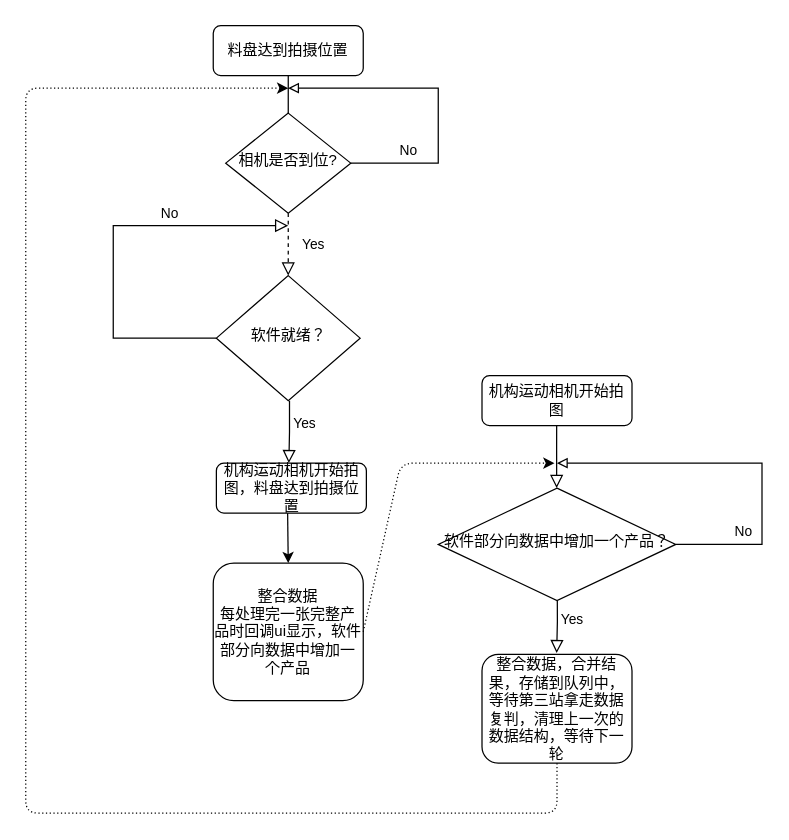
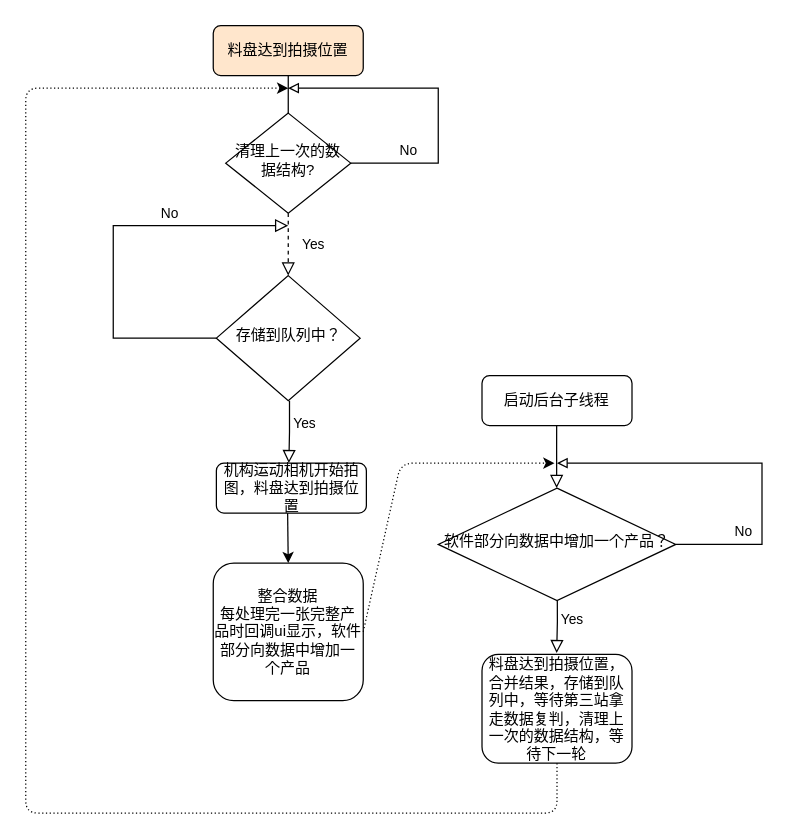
  <mxCell id="0" />
  <mxCell id="1" parent="0" />
  <mxCell id="2" value="" style="rounded=0;html=1;jettySize=auto;orthogonalLoop=1;fontSize=11;endArrow=none;endFill=0;endSize=8;strokeWidth=1;shadow=0;labelBackgroundColor=none;edgeStyle=orthogonalEdgeStyle;" parent="1" source="3" target="6" edge="1"><mxGeometry relative="1" as="geometry" /></mxCell>
- <mxCell id="3" value="料盘达到拍摄位置" style="rounded=1;whiteSpace=wrap;html=1;fontSize=12;glass=0;strokeWidth=1;shadow=0;" parent="1" vertex="1"><mxGeometry x="170" y="20" width="120" height="40" as="geometry" /></mxCell>
+ <mxCell id="3" value="料盘达到拍摄位置" style="rounded=1;whiteSpace=wrap;html=1;fontSize=12;glass=0;strokeWidth=1;shadow=0;fillColor=#ffe6cc;" parent="1" vertex="1"><mxGeometry x="170" y="20" width="120" height="40" as="geometry" /></mxCell>
  <mxCell id="4" value="Yes" style="rounded=0;html=1;jettySize=auto;orthogonalLoop=1;fontSize=11;endArrow=block;endFill=0;endSize=8;strokeWidth=1;shadow=0;labelBackgroundColor=none;edgeStyle=orthogonalEdgeStyle;dashed=1;" parent="1" source="6" target="9" edge="1"><mxGeometry y="20" relative="1" as="geometry"><mxPoint as="offset" /></mxGeometry></mxCell>
  <mxCell id="5" value="No" style="edgeStyle=orthogonalEdgeStyle;rounded=0;html=1;jettySize=auto;orthogonalLoop=1;fontSize=11;endArrow=block;endFill=0;strokeWidth=1;shadow=0;labelBackgroundColor=none;" parent="1" source="6" edge="1"><mxGeometry x="-0.636" y="10" relative="1" as="geometry"><mxPoint as="offset" /><mxPoint x="230" y="70" as="targetPoint" /><Array as="points"><mxPoint x="350" y="130" /><mxPoint x="350" y="70" /></Array></mxGeometry></mxCell>
- <mxCell id="6" value="相机是否到位?" style="rhombus;whiteSpace=wrap;html=1;shadow=0;fontFamily=Helvetica;fontSize=12;align=center;strokeWidth=1;spacing=6;spacingTop=-4;" parent="1" vertex="1"><mxGeometry x="180" y="90" width="100" height="80" as="geometry" /></mxCell>
+ <mxCell id="6" value="清理上一次的数据结构?" style="rhombus;whiteSpace=wrap;html=1;shadow=0;fontFamily=Helvetica;fontSize=12;align=center;strokeWidth=1;spacing=6;spacingTop=-4;" parent="1" vertex="1"><mxGeometry x="180" y="90" width="100" height="80" as="geometry" /></mxCell>
  <mxCell id="7" value="No" style="rounded=0;html=1;jettySize=auto;orthogonalLoop=1;fontSize=11;endArrow=block;endFill=0;endSize=8;strokeWidth=1;shadow=0;labelBackgroundColor=none;edgeStyle=orthogonalEdgeStyle;exitX=0;exitY=0.5;exitDx=0;exitDy=0;" parent="1" source="9" edge="1"><mxGeometry x="0.39" y="10" relative="1" as="geometry"><mxPoint as="offset" /><mxPoint x="230" y="180" as="targetPoint" /><Array as="points"><mxPoint x="90" y="270" /></Array></mxGeometry></mxCell>
  <mxCell id="8" value="Yes" style="edgeStyle=orthogonalEdgeStyle;rounded=0;html=1;jettySize=auto;orthogonalLoop=1;fontSize=11;endArrow=block;endFill=0;endSize=8;strokeWidth=1;shadow=0;labelBackgroundColor=none;entryX=0.5;entryY=0;entryDx=0;entryDy=0;exitX=0.5;exitY=1;exitDx=0;exitDy=0;" parent="1" edge="1"><mxGeometry x="-0.325" y="12" relative="1" as="geometry"><mxPoint y="1" as="offset" /><mxPoint x="231" y="320" as="sourcePoint" /><mxPoint x="230.5" y="370" as="targetPoint" /><Array as="points"><mxPoint x="231" y="345" /></Array></mxGeometry></mxCell>
- <mxCell id="9" value="软件就绪？" style="rhombus;whiteSpace=wrap;html=1;shadow=0;fontFamily=Helvetica;fontSize=12;align=center;strokeWidth=1;spacing=6;spacingTop=-4;" parent="1" vertex="1"><mxGeometry x="172.5" y="220" width="115" height="100" as="geometry" /></mxCell>
+ <mxCell id="9" value="存储到队列中？" style="rhombus;whiteSpace=wrap;html=1;shadow=0;fontFamily=Helvetica;fontSize=12;align=center;strokeWidth=1;spacing=6;spacingTop=-4;" parent="1" vertex="1"><mxGeometry x="172.5" y="220" width="115" height="100" as="geometry" /></mxCell>
  <mxCell id="10" value="机构运动相机开始拍图，料盘达到拍摄位置" style="rounded=1;whiteSpace=wrap;html=1;fontSize=12;glass=0;strokeWidth=1;shadow=0;" parent="1" vertex="1"><mxGeometry x="172.5" y="370" width="120" height="40" as="geometry" /></mxCell>
  <mxCell id="11" style="edgeStyle=none;orthogonalLoop=1;jettySize=auto;html=1;exitX=0;exitY=0;exitDx=0;exitDy=0;" edge="1" parent="1" source="9" target="9"><mxGeometry relative="1" as="geometry" /></mxCell>
  <mxCell id="12" style="edgeStyle=none;orthogonalLoop=1;jettySize=auto;html=1;exitX=0.5;exitY=1;exitDx=0;exitDy=0;" edge="1" parent="1" source="9" target="9"><mxGeometry relative="1" as="geometry" /></mxCell>
  <mxCell id="13" value="" style="endArrow=classic;html=1;exitX=0.5;exitY=1;exitDx=0;exitDy=0;" edge="1" parent="1"><mxGeometry width="50" height="50" relative="1" as="geometry"><mxPoint x="229.5" y="410" as="sourcePoint" /><mxPoint x="230" y="450" as="targetPoint" /></mxGeometry></mxCell>
  <mxCell id="14" value="整合数据&lt;br&gt;每处理完一张完整产品时回调ui显示，软件部分向数据中增加一个产品" style="rounded=1;whiteSpace=wrap;html=1;fontSize=12;glass=0;strokeWidth=1;shadow=0;" vertex="1" parent="1"><mxGeometry x="170" y="450" width="120" height="110" as="geometry" /></mxCell>
  <mxCell id="15" value="软件部分向数据中增加一个产品？" style="rhombus;whiteSpace=wrap;html=1;shadow=0;fontFamily=Helvetica;fontSize=12;align=center;strokeWidth=1;spacing=6;spacingTop=-4;" vertex="1" parent="1"><mxGeometry x="350" y="390" width="190" height="90" as="geometry" /></mxCell>
- <mxCell id="16" value="机构运动相机开始拍图" style="rounded=1;whiteSpace=wrap;html=1;fontSize=12;glass=0;strokeWidth=1;shadow=0;" vertex="1" parent="1"><mxGeometry x="385" y="300" width="120" height="40" as="geometry" /></mxCell>
+ <mxCell id="16" value="启动后台子线程" style="rounded=1;whiteSpace=wrap;html=1;fontSize=12;glass=0;strokeWidth=1;shadow=0;" vertex="1" parent="1"><mxGeometry x="385" y="300" width="120" height="40" as="geometry" /></mxCell>
  <mxCell id="17" value="" style="rounded=0;html=1;jettySize=auto;orthogonalLoop=1;fontSize=11;endArrow=block;endFill=0;endSize=8;strokeWidth=1;shadow=0;labelBackgroundColor=none;edgeStyle=orthogonalEdgeStyle;" edge="1" parent="1"><mxGeometry relative="1" as="geometry"><mxPoint x="444.73" y="340" as="sourcePoint" /><mxPoint x="444.73" y="390" as="targetPoint" /><Array as="points"><mxPoint x="445.23" y="360" /><mxPoint x="445.23" y="360" /></Array></mxGeometry></mxCell>
  <mxCell id="18" style="edgeStyle=none;orthogonalLoop=1;jettySize=auto;html=1;exitX=0.5;exitY=1;exitDx=0;exitDy=0;" edge="1" parent="1" source="16" target="16"><mxGeometry relative="1" as="geometry" /></mxCell>
  <mxCell id="19" value="Yes" style="edgeStyle=orthogonalEdgeStyle;rounded=0;html=1;jettySize=auto;orthogonalLoop=1;fontSize=11;endArrow=block;endFill=0;endSize=8;strokeWidth=1;shadow=0;labelBackgroundColor=none;entryX=0.5;entryY=0;entryDx=0;entryDy=0;" edge="1" parent="1"><mxGeometry x="-0.325" y="12" relative="1" as="geometry"><mxPoint y="1" as="offset" /><mxPoint x="445.25" y="480" as="sourcePoint" /><mxPoint x="444.75" y="522" as="targetPoint" /><Array as="points"><mxPoint x="445.25" y="497" /></Array></mxGeometry></mxCell>
  <mxCell id="20" value="No" style="edgeStyle=orthogonalEdgeStyle;rounded=0;html=1;jettySize=auto;orthogonalLoop=1;fontSize=11;endArrow=block;endFill=0;strokeWidth=1;shadow=0;labelBackgroundColor=none;exitX=1;exitY=0.5;exitDx=0;exitDy=0;" edge="1" parent="1" source="15"><mxGeometry x="-0.636" y="10" relative="1" as="geometry"><mxPoint as="offset" /><mxPoint x="539" y="440" as="sourcePoint" /><mxPoint x="445" y="370" as="targetPoint" /><Array as="points"><mxPoint x="609" y="435" /><mxPoint x="609" y="370" /></Array></mxGeometry></mxCell>
- <mxCell id="21" value="整合数据，合并结果，存储到队列中，等待第三站拿走数据复判，清理上一次的数据结构，等待下一轮" style="rounded=1;whiteSpace=wrap;html=1;fontSize=12;glass=0;strokeWidth=1;shadow=0;" vertex="1" parent="1"><mxGeometry x="385" y="523" width="120" height="87" as="geometry" /></mxCell>
+ <mxCell id="21" value="料盘达到拍摄位置，合并结果，存储到队列中，等待第三站拿走数据复判，清理上一次的数据结构，等待下一轮" style="rounded=1;whiteSpace=wrap;html=1;fontSize=12;glass=0;strokeWidth=1;shadow=0;" vertex="1" parent="1"><mxGeometry x="385" y="523" width="120" height="87" as="geometry" /></mxCell>
  <mxCell id="22" value="" style="endArrow=classic;html=1;dashed=1;dashPattern=1 2;exitX=1;exitY=0.5;exitDx=0;exitDy=0;" edge="1" parent="1" source="14"><mxGeometry width="50" height="50" relative="1" as="geometry"><mxPoint x="320" y="500" as="sourcePoint" /><mxPoint x="443" y="370" as="targetPoint" /><Array as="points"><mxPoint x="320" y="370" /></Array></mxGeometry></mxCell>
  <mxCell id="23" value="" style="endArrow=classic;html=1;dashed=1;dashPattern=1 2;" edge="1" parent="1" source="21"><mxGeometry width="50" height="50" relative="1" as="geometry"><mxPoint x="380" y="570" as="sourcePoint" /><mxPoint x="230" y="70" as="targetPoint" /><Array as="points"><mxPoint x="445" y="650" /><mxPoint x="20" y="650" /><mxPoint x="20" y="567" /><mxPoint x="20" y="70" /></Array></mxGeometry></mxCell>
